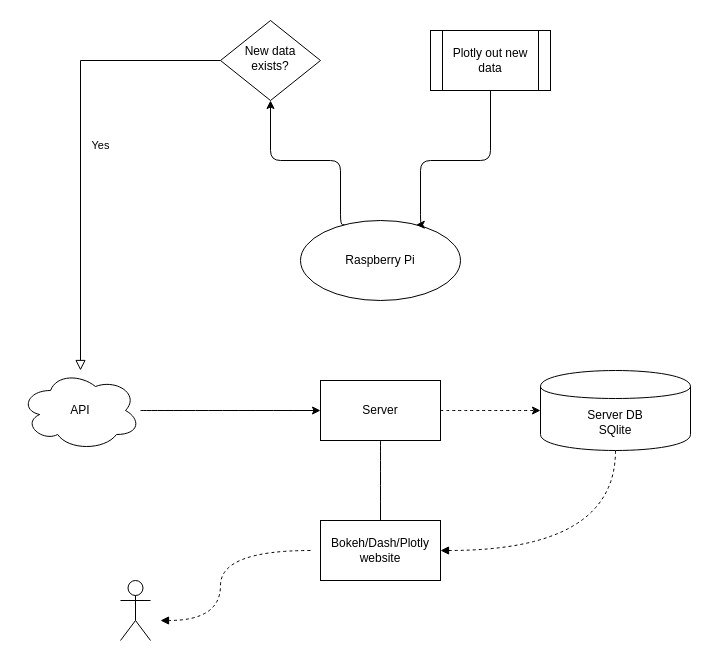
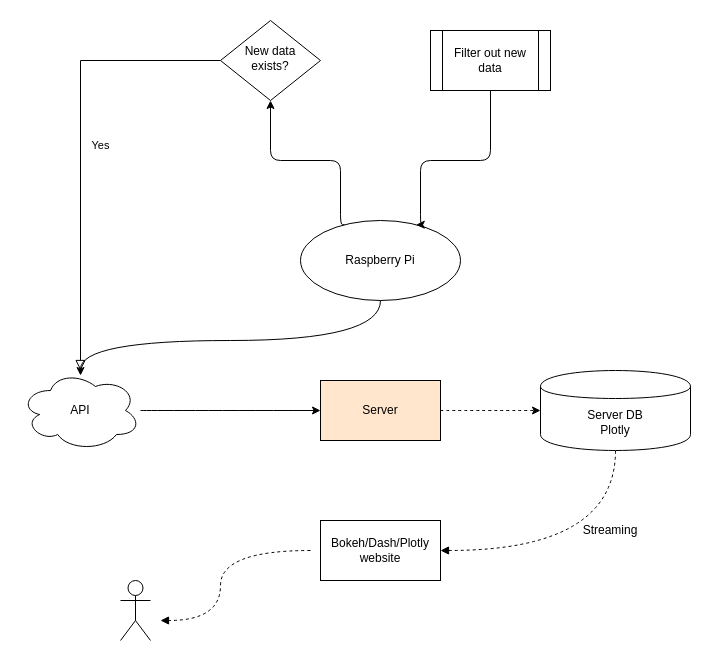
  <mxCell id="0" />
  <mxCell id="1" parent="0" />
  <mxCell id="2" value="Yes" style="rounded=0;html=1;jettySize=auto;orthogonalLoop=1;fontSize=11;endArrow=block;endFill=0;endSize=8;strokeWidth=1;shadow=0;labelBackgroundColor=none;edgeStyle=orthogonalEdgeStyle;" parent="1" source="3" target="7" edge="1"><mxGeometry y="20" relative="1" as="geometry"><mxPoint as="offset" /><mxPoint x="420" y="60" as="targetPoint" /></mxGeometry></mxCell>
  <mxCell id="3" value="New data exists?" style="rhombus;whiteSpace=wrap;html=1;shadow=0;fontFamily=Helvetica;fontSize=12;align=center;strokeWidth=1;spacing=6;spacingTop=-4;" parent="1" vertex="1"><mxGeometry x="220" y="20" width="100" height="80" as="geometry" /></mxCell>
  <mxCell id="4" value="" style="edgeStyle=orthogonalEdgeStyle;rounded=1;orthogonalLoop=1;jettySize=auto;html=1;entryX=0.5;entryY=1;entryDx=0;entryDy=0;exitX=0.25;exitY=0;exitDx=0;exitDy=0;" parent="1" source="5" target="3" edge="1"><mxGeometry relative="1" as="geometry"><mxPoint x="380" y="220" as="targetPoint" /><Array as="points"><mxPoint x="340" y="160" /><mxPoint x="270" y="160" /></Array></mxGeometry></mxCell>
  <mxCell id="5" value="Raspberry Pi" style="ellipse;whiteSpace=wrap;html=1;" parent="1" vertex="1"><mxGeometry x="300" y="220" width="160" height="80" as="geometry" /></mxCell>
  <mxCell id="6" value="" style="edgeStyle=orthogonalEdgeStyle;curved=1;rounded=0;orthogonalLoop=1;jettySize=auto;html=1;entryX=0;entryY=0.5;entryDx=0;entryDy=0;" parent="1" source="7" target="13" edge="1"><mxGeometry relative="1" as="geometry"><mxPoint x="350" y="410" as="targetPoint" /></mxGeometry></mxCell>
  <mxCell id="7" value="API" style="ellipse;shape=cloud;whiteSpace=wrap;html=1;" parent="1" vertex="1"><mxGeometry x="20" y="370" width="120" height="80" as="geometry" /></mxCell>
+ <mxCell id="8" value="" style="endArrow=none;startArrow=classic;html=1;exitX=0.5;exitY=0.063;exitDx=0;exitDy=0;exitPerimeter=0;entryX=0.5;entryY=1;entryDx=0;entryDy=0;edgeStyle=orthogonalEdgeStyle;curved=1;endFill=0;" parent="1" source="7" target="5" edge="1"><mxGeometry width="50" height="50" relative="1" as="geometry"><mxPoint x="370" y="380" as="sourcePoint" /><mxPoint x="420" y="330" as="targetPoint" /><Array as="points"><mxPoint x="80" y="340" /><mxPoint x="380" y="340" /></Array></mxGeometry></mxCell>
  <mxCell id="9" value="" style="edgeStyle=orthogonalEdgeStyle;rounded=1;orthogonalLoop=1;jettySize=auto;html=1;entryX=0.75;entryY=0;entryDx=0;entryDy=0;" parent="1" source="10" target="5" edge="1"><mxGeometry relative="1" as="geometry"><mxPoint x="490" y="170" as="targetPoint" /><Array as="points"><mxPoint x="490" y="160" /><mxPoint x="420" y="160" /></Array></mxGeometry></mxCell>
- <mxCell id="10" value="&lt;span&gt;Plotly out new data&lt;/span&gt;" style="shape=process;whiteSpace=wrap;html=1;backgroundOutline=1;" parent="1" vertex="1"><mxGeometry x="430" y="30" width="120" height="60" as="geometry" /></mxCell>
+ <mxCell id="10" value="&lt;span&gt;Filter out new data&lt;/span&gt;" style="shape=process;whiteSpace=wrap;html=1;backgroundOutline=1;" parent="1" vertex="1"><mxGeometry x="430" y="30" width="120" height="60" as="geometry" /></mxCell>
  <mxCell id="11" value="" style="edgeStyle=orthogonalEdgeStyle;curved=1;rounded=0;orthogonalLoop=1;jettySize=auto;html=1;entryX=0;entryY=0.5;entryDx=0;entryDy=0;dashed=1;" parent="1" source="13" target="16" edge="1"><mxGeometry relative="1" as="geometry"><mxPoint x="580" y="410" as="targetPoint" /></mxGeometry></mxCell>
- <mxCell id="12" value="" style="edgeStyle=orthogonalEdgeStyle;curved=1;rounded=0;orthogonalLoop=1;jettySize=auto;html=1;endArrow=none;endFill=0;" parent="1" source="13" target="15" edge="1"><mxGeometry relative="1" as="geometry" /></mxCell>
- <mxCell id="13" value="Server" style="rounded=0;whiteSpace=wrap;html=1;" parent="1" vertex="1"><mxGeometry x="320" y="380" width="120" height="60" as="geometry" /></mxCell>
+ <mxCell id="13" value="Server" style="rounded=0;whiteSpace=wrap;html=1;fillColor=#ffe6cc;" parent="1" vertex="1"><mxGeometry x="320" y="380" width="120" height="60" as="geometry" /></mxCell>
  <mxCell id="14" value="" style="edgeStyle=orthogonalEdgeStyle;curved=1;rounded=0;orthogonalLoop=1;jettySize=auto;html=1;dashed=1;startArrow=block;startFill=1;endArrow=none;endFill=0;" parent="1" source="15" target="16" edge="1"><mxGeometry relative="1" as="geometry"><mxPoint x="520" y="550" as="targetPoint" /></mxGeometry></mxCell>
  <mxCell id="15" value="Bokeh/Dash/Plotly&lt;br&gt;website" style="rounded=0;whiteSpace=wrap;html=1;" parent="1" vertex="1"><mxGeometry x="320" y="520" width="120" height="60" as="geometry" /></mxCell>
- <mxCell id="16" value="Server DB&lt;br&gt;SQlite" style="shape=cylinder;whiteSpace=wrap;html=1;boundedLbl=1;backgroundOutline=1;" parent="1" vertex="1"><mxGeometry x="540" y="370" width="150" height="80" as="geometry" /></mxCell>
+ <mxCell id="16" value="Server DB&lt;br&gt;Plotly" style="shape=cylinder;whiteSpace=wrap;html=1;boundedLbl=1;backgroundOutline=1;" parent="1" vertex="1"><mxGeometry x="540" y="370" width="150" height="80" as="geometry" /></mxCell>
+ <mxCell id="17" value="Streaming" style="text;html=1;strokeColor=none;fillColor=none;align=center;verticalAlign=middle;whiteSpace=wrap;rounded=0;" parent="1" vertex="1"><mxGeometry x="580" y="520" width="60" height="20" as="geometry" /></mxCell>
  <mxCell id="18" value="" style="edgeStyle=orthogonalEdgeStyle;curved=1;rounded=0;orthogonalLoop=1;jettySize=auto;html=1;dashed=1;startArrow=none;startFill=0;endArrow=block;endFill=1;" parent="1" edge="1"><mxGeometry relative="1" as="geometry"><mxPoint x="310" y="550" as="sourcePoint" /><mxPoint x="160" y="620" as="targetPoint" /><Array as="points"><mxPoint x="220" y="550" /><mxPoint x="220" y="620" /></Array></mxGeometry></mxCell>
  <mxCell id="19" value="" style="shape=umlActor;verticalLabelPosition=bottom;labelBackgroundColor=#ffffff;verticalAlign=top;html=1;outlineConnect=0;" parent="1" vertex="1"><mxGeometry x="120" y="580" width="30" height="60" as="geometry" /></mxCell>
